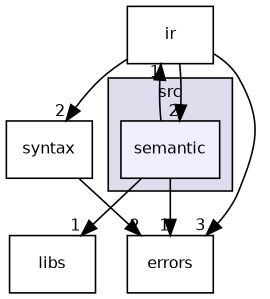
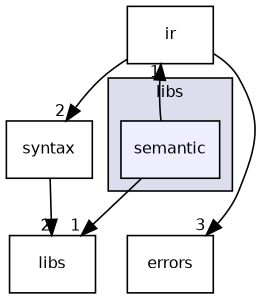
  digraph {
    compound=true
    node [fontname=Helvetica fontsize=10 shape=box]
    edge [headlabel=1 labeldistance=1.5 labelfontname=Helvetica labelfontsize=10]
    n1 [fillcolor="#eeeeff" label=semantic pencolor=black style=filled]
    n2 [label=libs]
    n3 [label=errors]
    n4 [label=ir]
    n5 [label=syntax]
    subgraph cluster_1 {
      bgcolor="#ddddee"
      fontname=Helvetica
      fontsize=10
-     label=src
+     label=libs
      pencolor=black
      n1
    }
    n1 -> n2
-   n1 -> n3
    n1 -> n4
-   n4 -> n1 [headlabel=2]
    n4 -> n3 [headlabel=3]
    n4 -> n5 [headlabel=2]
-   n5 -> n3 [headlabel=2]
+   n5 -> n2 [headlabel=2]
  }
